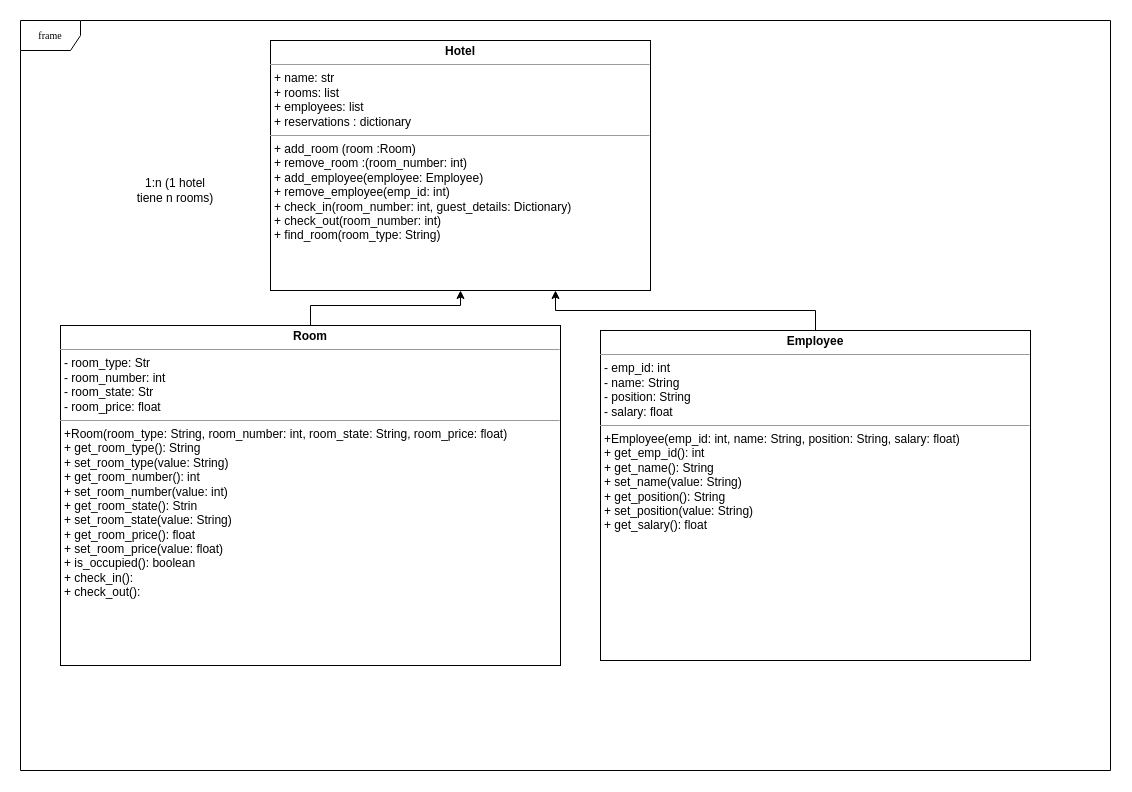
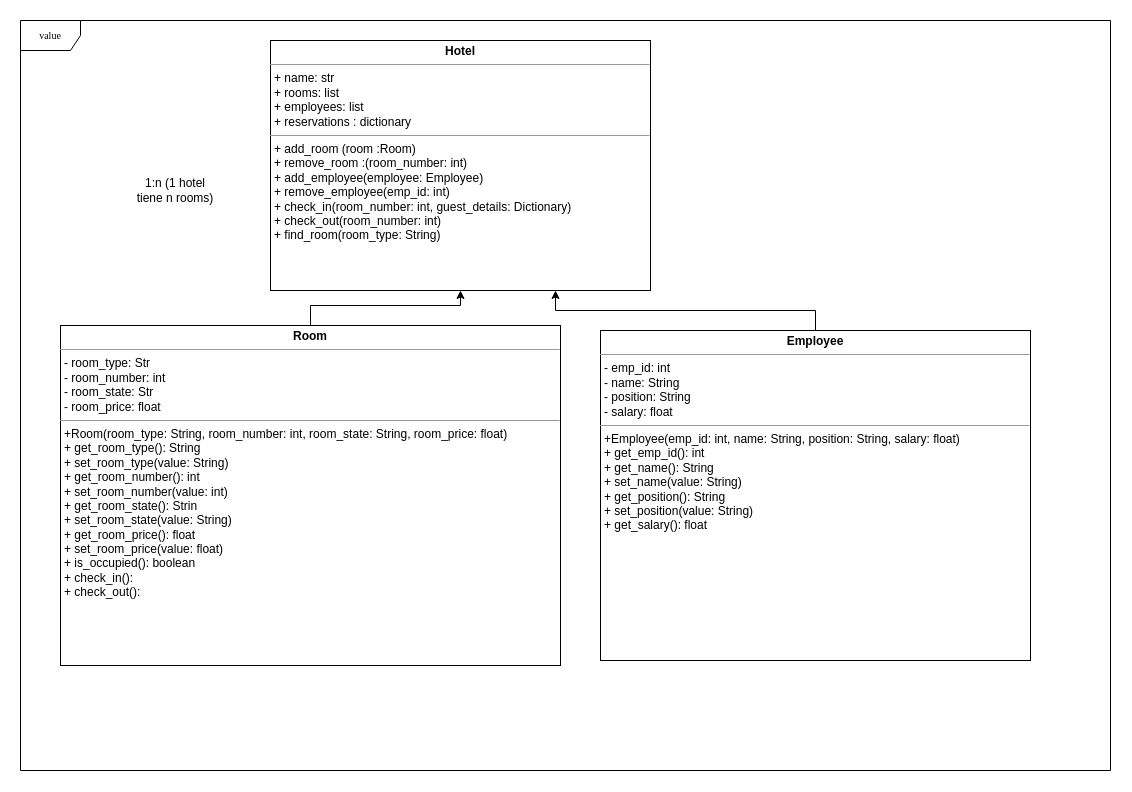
  <mxCell id="0" />
  <mxCell id="1" parent="0" />
- <mxCell id="2" value="frame" style="shape=umlFrame;whiteSpace=wrap;html=1;rounded=0;shadow=0;comic=0;labelBackgroundColor=none;strokeWidth=1;fontFamily=Verdana;fontSize=10;align=center;" parent="1" vertex="1"><mxGeometry x="20" y="20" width="1090" height="750" as="geometry" /></mxCell>
+ <mxCell id="2" value="value" style="shape=umlFrame;whiteSpace=wrap;html=1;rounded=0;shadow=0;comic=0;labelBackgroundColor=none;strokeWidth=1;fontFamily=Verdana;fontSize=10;align=center;" parent="1" vertex="1"><mxGeometry x="20" y="20" width="1090" height="750" as="geometry" /></mxCell>
  <mxCell id="3" value="&lt;p style=&quot;margin:0px;margin-top:4px;text-align:center;&quot;&gt;&lt;b&gt;Employee&lt;/b&gt;&lt;/p&gt;&lt;hr size=&quot;1&quot;&gt;&lt;p style=&quot;margin:0px;margin-left:4px;&quot;&gt;- emp_id: int&amp;nbsp; &amp;nbsp; &amp;nbsp; &amp;nbsp; &amp;nbsp; &amp;nbsp; &amp;nbsp; &amp;nbsp; &amp;nbsp;&amp;nbsp;&lt;/p&gt;&lt;p style=&quot;margin:0px;margin-left:4px;&quot;&gt;- name: String&amp;nbsp; &amp;nbsp; &amp;nbsp; &amp;nbsp; &amp;nbsp; &amp;nbsp; &amp;nbsp; &amp;nbsp; &amp;nbsp;&lt;/p&gt;&lt;p style=&quot;margin:0px;margin-left:4px;&quot;&gt;- position: String&amp;nbsp; &amp;nbsp; &amp;nbsp; &amp;nbsp; &amp;nbsp; &amp;nbsp; &amp;nbsp;&lt;/p&gt;&lt;p style=&quot;margin:0px;margin-left:4px;&quot;&gt;- salary: float&amp;nbsp; &amp;nbsp;&lt;/p&gt;&lt;hr size=&quot;1&quot;&gt;&lt;p style=&quot;margin:0px;margin-left:4px;&quot;&gt;+Employee(emp_id: int, name: String, position: String, salary: float)&amp;nbsp;&lt;/p&gt;&lt;p style=&quot;margin:0px;margin-left:4px;&quot;&gt;+ get_emp_id(): int&amp;nbsp; &amp;nbsp; &amp;nbsp; &amp;nbsp; &amp;nbsp; &amp;nbsp;&amp;nbsp;&lt;/p&gt;&lt;p style=&quot;margin:0px;margin-left:4px;&quot;&gt;+ get_name(): String&amp;nbsp; &amp;nbsp; &amp;nbsp; &amp;nbsp; &amp;nbsp; &amp;nbsp;&lt;/p&gt;&lt;p style=&quot;margin:0px;margin-left:4px;&quot;&gt;+ set_name(value: String)&lt;/p&gt;&lt;p style=&quot;margin:0px;margin-left:4px;&quot;&gt;+ get_position(): String&amp;nbsp; &amp;nbsp; &amp;nbsp;&amp;nbsp;&lt;/p&gt;&lt;p style=&quot;margin:0px;margin-left:4px;&quot;&gt;+ set_position(value: String)&lt;/p&gt;&lt;p style=&quot;margin:0px;margin-left:4px;&quot;&gt;+ get_salary(): float&amp;nbsp; &amp;nbsp; &amp;nbsp; &amp;nbsp; &amp;nbsp;&lt;/p&gt;" style="verticalAlign=top;align=left;overflow=fill;fontSize=12;fontFamily=Helvetica;html=1;rounded=0;shadow=0;comic=0;labelBackgroundColor=none;strokeWidth=1" parent="1" vertex="1"><mxGeometry x="600" y="330" width="430" height="330" as="geometry" /></mxCell>
  <mxCell id="4" style="edgeStyle=orthogonalEdgeStyle;rounded=0;orthogonalLoop=1;jettySize=auto;html=1;exitX=0.5;exitY=0;exitDx=0;exitDy=0;entryX=0.75;entryY=1;entryDx=0;entryDy=0;" parent="1" source="3" target="5" edge="1"><mxGeometry relative="1" as="geometry" /></mxCell>
  <mxCell id="5" value="&lt;p style=&quot;margin:0px;margin-top:4px;text-align:center;&quot;&gt;&lt;b&gt;Hotel&lt;/b&gt;&lt;/p&gt;&lt;hr size=&quot;1&quot;&gt;&lt;p style=&quot;margin:0px;margin-left:4px;&quot;&gt;+ name: str&lt;br&gt;+ rooms: list&lt;/p&gt;&lt;p style=&quot;margin:0px;margin-left:4px;&quot;&gt;+ employees: list&lt;/p&gt;&lt;p style=&quot;margin:0px;margin-left:4px;&quot;&gt;+ reservations : dictionary&lt;/p&gt;&lt;hr size=&quot;1&quot;&gt;&lt;p style=&quot;margin:0px;margin-left:4px;&quot;&gt;+ add_room (room :Room)&lt;/p&gt;&lt;p style=&quot;margin:0px;margin-left:4px;&quot;&gt;+ remove_room :(room_number: int)&lt;/p&gt;&lt;p style=&quot;margin:0px;margin-left:4px;&quot;&gt;+ add_employee(employee: Employee)&lt;/p&gt;&lt;p style=&quot;margin:0px;margin-left:4px;&quot;&gt;+ remove_employee(emp_id: int)&lt;/p&gt;&lt;p style=&quot;margin:0px;margin-left:4px;&quot;&gt;+ check_in(room_number: int, guest_details: Dictionary)&lt;/p&gt;&lt;p style=&quot;margin:0px;margin-left:4px;&quot;&gt;+ check_out(room_number: int)&amp;nbsp;&lt;/p&gt;&lt;p style=&quot;margin:0px;margin-left:4px;&quot;&gt;+ find_room(room_type: String)&lt;/p&gt;" style="verticalAlign=top;align=left;overflow=fill;fontSize=12;fontFamily=Helvetica;html=1;rounded=0;shadow=0;comic=0;labelBackgroundColor=none;strokeWidth=1" parent="1" vertex="1"><mxGeometry x="270" y="40" width="380" height="250" as="geometry" /></mxCell>
  <mxCell id="6" value="" style="edgeStyle=orthogonalEdgeStyle;rounded=0;orthogonalLoop=1;jettySize=auto;html=1;" edge="1" parent="1" source="7" target="5"><mxGeometry relative="1" as="geometry" /></mxCell>
  <mxCell id="7" value="&lt;p style=&quot;margin:0px;margin-top:4px;text-align:center;&quot;&gt;&lt;b&gt;Room&lt;/b&gt;&lt;/p&gt;&lt;hr size=&quot;1&quot;&gt;&lt;p style=&quot;margin:0px;margin-left:4px;&quot;&gt;- room_type: Str&amp;nbsp; &amp;nbsp; &amp;nbsp; &amp;nbsp; &amp;nbsp;&lt;/p&gt;&lt;p style=&quot;margin:0px;margin-left:4px;&quot;&gt;- room_number: int&amp;nbsp; &amp;nbsp; &amp;nbsp; &amp;nbsp; &amp;nbsp; &amp;nbsp; &amp;nbsp;&lt;/p&gt;&lt;p style=&quot;margin:0px;margin-left:4px;&quot;&gt;- room_state: Str&amp;nbsp; &amp;nbsp; &amp;nbsp; &amp;nbsp;&amp;nbsp;&lt;/p&gt;&lt;p style=&quot;margin:0px;margin-left:4px;&quot;&gt;- room_price: float&lt;/p&gt;&lt;hr size=&quot;1&quot;&gt;&lt;p style=&quot;margin:0px;margin-left:4px;&quot;&gt;+Room(room_type: String, room_number: int, room_state: String, room_price: float)&lt;/p&gt;&lt;p style=&quot;margin:0px;margin-left:4px;&quot;&gt;+ get_room_type(): String&amp;nbsp; &amp;nbsp;&lt;/p&gt;&lt;p style=&quot;margin:0px;margin-left:4px;&quot;&gt;&lt;span style=&quot;background-color: initial;&quot;&gt;+ set_room_type(value: String)&lt;/span&gt;&lt;/p&gt;&lt;p style=&quot;margin:0px;margin-left:4px;&quot;&gt;+ get_room_number(): int&amp;nbsp; &amp;nbsp;&lt;/p&gt;&lt;p style=&quot;margin:0px;margin-left:4px;&quot;&gt;+ set_room_number(value: int)&lt;/p&gt;&lt;p style=&quot;margin:0px;margin-left:4px;&quot;&gt;&lt;span style=&quot;background-color: initial;&quot;&gt;+ get_room_state(): Strin&lt;/span&gt;&lt;/p&gt;&lt;p style=&quot;margin:0px;margin-left:4px;&quot;&gt;+ set_room_state(value: String)&lt;/p&gt;&lt;p style=&quot;margin:0px;margin-left:4px;&quot;&gt;+ get_room_price(): float&amp;nbsp; &amp;nbsp;&amp;nbsp;&lt;/p&gt;&lt;p style=&quot;margin:0px;margin-left:4px;&quot;&gt;+ set_room_price(value: float)&lt;/p&gt;&lt;p style=&quot;margin:0px;margin-left:4px;&quot;&gt;+ is_occupied(): boolean&amp;nbsp; &amp;nbsp;&amp;nbsp;&lt;/p&gt;&lt;p style=&quot;margin:0px;margin-left:4px;&quot;&gt;+ check_in():&amp;nbsp;&lt;/p&gt;&lt;p style=&quot;margin:0px;margin-left:4px;&quot;&gt;+ check_out():&amp;nbsp;&amp;nbsp;&lt;/p&gt;" style="verticalAlign=top;align=left;overflow=fill;fontSize=12;fontFamily=Helvetica;html=1;rounded=0;shadow=0;comic=0;labelBackgroundColor=none;strokeWidth=1" parent="1" vertex="1"><mxGeometry x="60" y="325" width="500" height="340" as="geometry" /></mxCell>
  <mxCell id="8" value="1:n (1 hotel tiene n rooms)" style="text;html=1;align=center;verticalAlign=middle;whiteSpace=wrap;rounded=0;" vertex="1" parent="1"><mxGeometry x="130" y="175" width="90" height="30" as="geometry" /></mxCell>
